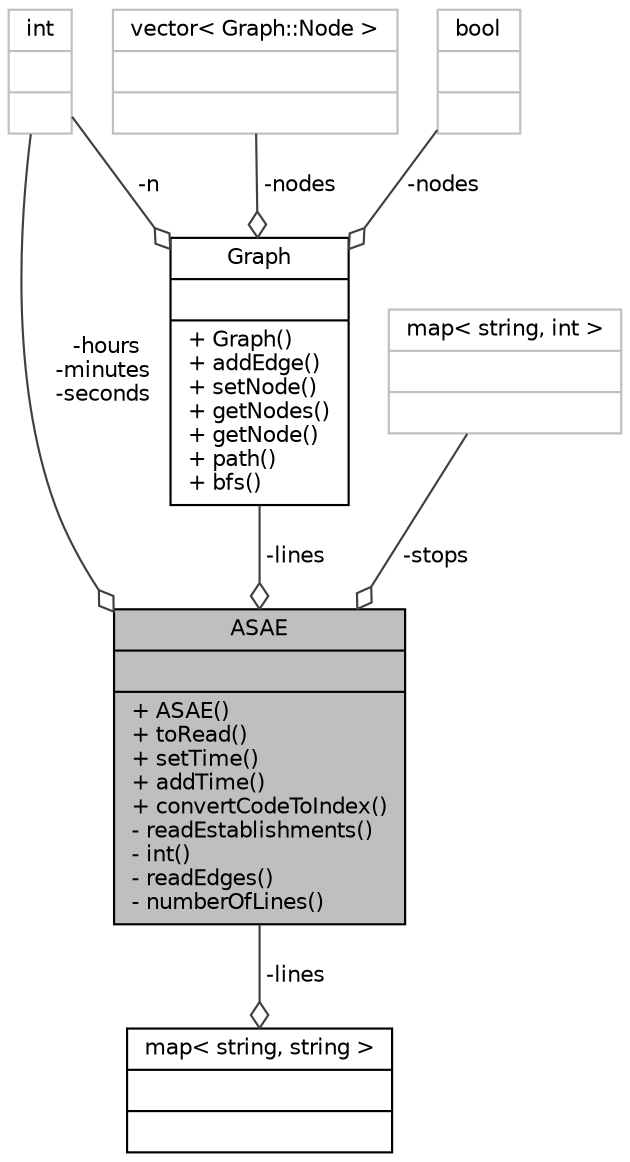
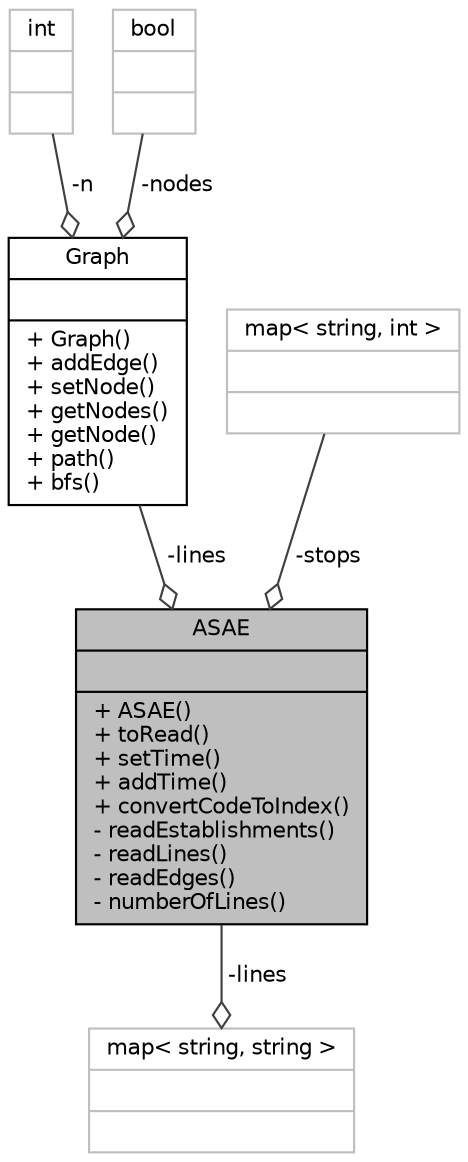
  digraph {
    node [color=grey75 fontname=Helvetica fontsize=10 shape=record]
    edge [arrowhead=odiamond color=grey25 fontname=Helvetica fontsize=10 labelfontname=Helvetica labelfontsize=10 style=solid]
-   n1 [color=black fillcolor=grey75 fontcolor=black height=0.2 label="{ASAE\n||+ ASAE()\l+ toRead()\l+ setTime()\l+ addTime()\l+ convertCodeToIndex()\l- readEstablishments()\l- int()\l- readEdges()\l- numberOfLines()\l}" style=filled width=0.4]
-   n2 [color=black height=0.2 label="{map\< string, string \>\n||}" width=0.4]
+   n1 [color=black fillcolor=grey75 fontcolor=black height=0.2 label="{ASAE\n||+ ASAE()\l+ toRead()\l+ setTime()\l+ addTime()\l+ convertCodeToIndex()\l- readEstablishments()\l- readLines()\l- readEdges()\l- numberOfLines()\l}" style=filled width=0.4]
+   n2 [height=0.2 label="{map\< string, string \>\n||}" width=0.4]
    n3 [height=0.2 label="{int\n||}" width=0.4]
    n4 [color=black height=0.2 label="{Graph\n||+ Graph()\l+ addEdge()\l+ setNode()\l+ getNodes()\l+ getNode()\l+ path()\l+ bfs()\l}" width=0.4]
    n5 [height=0.2 label="{map\< string, int \>\n||}" width=0.4]
-   n6 [height=0.2 label="{vector\< Graph::Node \>\n||}" width=0.4]
    n7 [height=0.2 label="{bool\n||}" width=0.4]
    n1 -> n2 [label=" -lines"]
-   n3 -> n1 [label=" -hours\n-minutes\n-seconds"]
    n3 -> n4 [label=" -n"]
    n4 -> n1 [label=" -lines"]
    n5 -> n1 [label=" -stops"]
-   n6 -> n4 [label=" -nodes"]
    n7 -> n4 [label=" -nodes"]
  }
